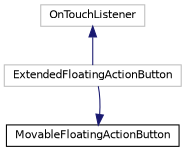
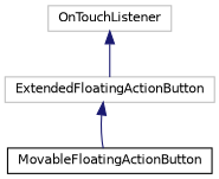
  digraph {
    rankdir=TB
    node [color=grey75 fillcolor=white fontname=Helvetica fontsize=10 shape=record style=filled]
    edge [color=midnightblue dir=back fontname=Helvetica fontsize=10 labelfontname=Helvetica labelfontsize=10 style=solid]
    n1 [height=0.2 label=ExtendedFloatingActionButton width=0.4]
    n2 [color=black height=0.2 label=MovableFloatingActionButton width=0.4]
    n3 [height=0.2 label=OnTouchListener width=0.4]
-   n2 -> n1
+   n1 -> n2
    n3 -> n1
  }
